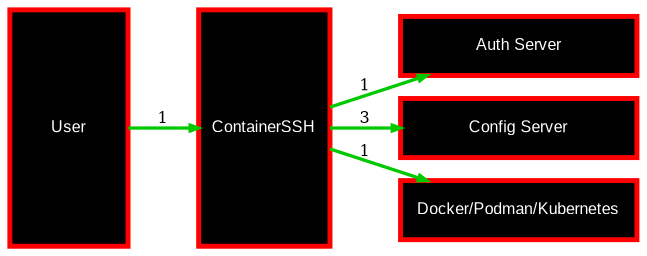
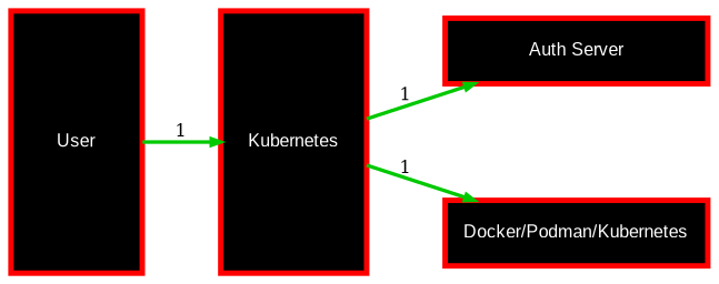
  digraph {
    concentrate=true
    fontname=Arial
    nodesep=0.2
    rankdir=LR
    splines=line
    node [color=red fillcolor=black fontcolor=white fontname=Arial fontsize=10 penwidth=3 shape=box style=filled]
    edge [arrowsize=0.5 color="#00C900" fontsize=10 penwidth=2 tailclip=true]
    User [height=2 width=1]
-   ContainerSSH [height=2 width=1]
+   ContainerSSH [height=2 width=1 label=Kubernetes]
    "Auth Server" [width=2]
-   "Config Server" [width=2]
    "Docker/Podman/Kubernetes" [width=2]
    subgraph sub_1 {
      User
      ContainerSSH
    }
    User -> ContainerSSH [label=1]
    ContainerSSH -> "Auth Server" [label=1]
-   ContainerSSH -> "Config Server" [label=3]
    ContainerSSH -> "Docker/Podman/Kubernetes" [label=1]
  }
